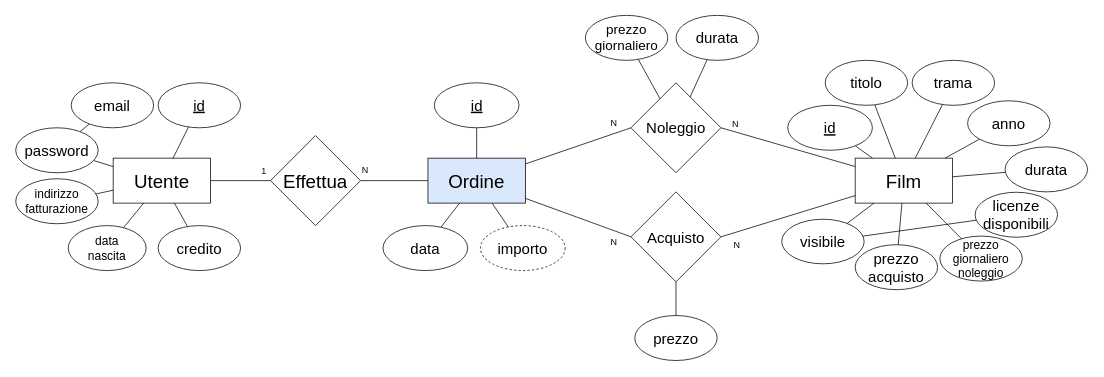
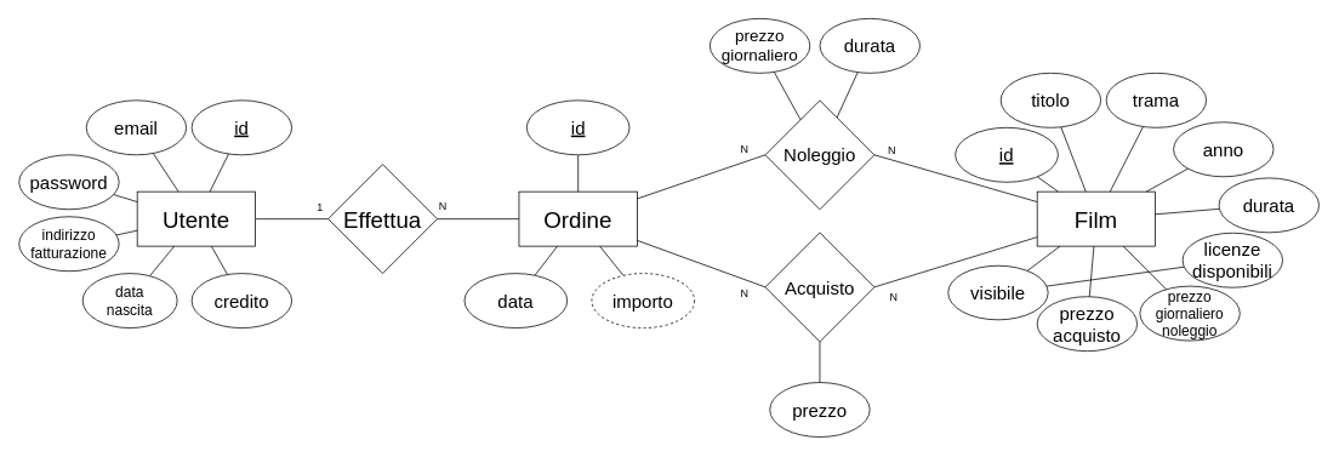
  <mxCell id="0" />
  <mxCell id="1" parent="0" />
  <mxCell id="2" style="rounded=0;orthogonalLoop=1;jettySize=auto;html=1;endArrow=none;endFill=0;entryX=0;entryY=0.5;entryDx=0;entryDy=0;" parent="1" source="4" target="7" edge="1"><mxGeometry relative="1" as="geometry"><Array as="points" /><mxPoint x="350" y="250.5" as="targetPoint" /></mxGeometry></mxCell>
  <mxCell id="3" value="1" style="edgeLabel;html=1;align=center;verticalAlign=middle;resizable=0;points=[];dashed=0;strokeColor=default;fontFamily=Helvetica;fontSize=12;fontColor=default;labelBackgroundColor=none;fillColor=default;" parent="2" vertex="1" connectable="0"><mxGeometry x="-0.625" y="1" relative="1" as="geometry"><mxPoint x="55" y="-12" as="offset" /></mxGeometry></mxCell>
  <mxCell id="4" value="&lt;font style=&quot;font-size: 25px;&quot;&gt;Utente&lt;/font&gt;" style="html=1;dashed=0;whiteSpace=wrap;labelBackgroundColor=none;" parent="1" vertex="1"><mxGeometry x="150" y="210.5" width="130" height="60" as="geometry" /></mxCell>
  <mxCell id="5" style="edgeStyle=none;rounded=0;orthogonalLoop=1;jettySize=auto;html=1;strokeColor=default;align=center;verticalAlign=middle;fontFamily=Helvetica;fontSize=12;fontColor=default;labelBackgroundColor=none;endArrow=none;endFill=0;exitX=1;exitY=0.5;exitDx=0;exitDy=0;" parent="1" source="7" target="31" edge="1"><mxGeometry relative="1" as="geometry"><mxPoint x="500" y="260.5" as="sourcePoint" /></mxGeometry></mxCell>
  <mxCell id="6" value="N" style="edgeLabel;html=1;align=center;verticalAlign=middle;resizable=0;points=[];dashed=0;strokeColor=default;fontFamily=Helvetica;fontSize=12;fontColor=default;labelBackgroundColor=none;fillColor=default;" parent="5" vertex="1" connectable="0"><mxGeometry x="0.503" y="-1" relative="1" as="geometry"><mxPoint x="-63" y="-15" as="offset" /></mxGeometry></mxCell>
  <mxCell id="7" value="&lt;font style=&quot;font-size: 25px;&quot;&gt;Effettua&lt;/font&gt;" style="shape=rhombus;html=1;dashed=0;whiteSpace=wrap;perimeter=rhombusPerimeter;" parent="1" vertex="1"><mxGeometry x="360" y="180.5" width="120" height="120" as="geometry" /></mxCell>
  <mxCell id="8" style="edgeStyle=none;rounded=0;orthogonalLoop=1;jettySize=auto;html=1;strokeColor=default;align=center;verticalAlign=middle;fontFamily=Helvetica;fontSize=12;fontColor=default;labelBackgroundColor=none;endArrow=none;endFill=0;entryX=1;entryY=0.5;entryDx=0;entryDy=0;" parent="1" source="10" target="34" edge="1"><mxGeometry relative="1" as="geometry"><mxPoint x="1063.22" y="51.5" as="targetPoint" /></mxGeometry></mxCell>
  <mxCell id="9" value="N" style="edgeLabel;html=1;align=center;verticalAlign=middle;resizable=0;points=[];dashed=0;strokeColor=default;fontFamily=Helvetica;fontSize=12;fontColor=default;labelBackgroundColor=none;fillColor=default;" parent="8" vertex="1" connectable="0"><mxGeometry x="0.716" y="-2" relative="1" as="geometry"><mxPoint x="-7" y="-10" as="offset" /></mxGeometry></mxCell>
  <mxCell id="10" value="&lt;font style=&quot;font-size: 25px;&quot;&gt;Film&lt;/font&gt;" style="html=1;dashed=0;whiteSpace=wrap;labelBackgroundColor=none;" parent="1" vertex="1"><mxGeometry x="1140" y="210.5" width="130" height="60" as="geometry" /></mxCell>
- <mxCell id="11" style="rounded=0;orthogonalLoop=1;jettySize=auto;html=1;strokeColor=default;align=center;verticalAlign=middle;fontFamily=Helvetica;fontSize=12;fontColor=default;labelBackgroundColor=none;endArrow=none;endFill=0;" parent="1" source="12" target="14" edge="1"><mxGeometry relative="1" as="geometry" /></mxCell>
+ <mxCell id="11" style="rounded=0;orthogonalLoop=1;jettySize=auto;html=1;strokeColor=default;align=center;verticalAlign=middle;fontFamily=Helvetica;fontSize=12;fontColor=default;labelBackgroundColor=none;endArrow=none;endFill=0;" parent="1" source="12" target="4" edge="1"><mxGeometry relative="1" as="geometry" /></mxCell>
  <mxCell id="12" value="&lt;span style=&quot;font-size: 20px;&quot;&gt;email&lt;/span&gt;" style="ellipse;whiteSpace=wrap;html=1;align=center;dashed=0;strokeColor=default;verticalAlign=middle;fontFamily=Helvetica;fontSize=12;fontColor=default;fillColor=default;" parent="1" vertex="1"><mxGeometry x="94" y="110" width="110" height="60" as="geometry" /></mxCell>
  <mxCell id="13" style="rounded=0;orthogonalLoop=1;jettySize=auto;html=1;strokeColor=default;align=center;verticalAlign=middle;fontFamily=Helvetica;fontSize=12;fontColor=default;labelBackgroundColor=none;endArrow=none;endFill=0;" parent="1" source="14" target="4" edge="1"><mxGeometry relative="1" as="geometry" /></mxCell>
  <mxCell id="14" value="&lt;font style=&quot;font-size: 20px;&quot;&gt;password&lt;/font&gt;" style="ellipse;whiteSpace=wrap;html=1;align=center;dashed=0;strokeColor=default;verticalAlign=middle;fontFamily=Helvetica;fontSize=12;fontColor=default;fillColor=default;" parent="1" vertex="1"><mxGeometry x="20" y="170" width="110" height="60" as="geometry" /></mxCell>
  <mxCell id="15" style="rounded=0;orthogonalLoop=1;jettySize=auto;html=1;strokeColor=default;align=center;verticalAlign=middle;fontFamily=Helvetica;fontSize=12;fontColor=default;labelBackgroundColor=none;endArrow=none;endFill=0;" parent="1" source="16" target="4" edge="1"><mxGeometry relative="1" as="geometry" /></mxCell>
  <mxCell id="16" value="&lt;font style=&quot;font-size: 16px;&quot;&gt;indirizzo&lt;/font&gt;&lt;div style=&quot;font-size: 16px;&quot;&gt;&lt;font style=&quot;font-size: 16px;&quot;&gt;fatturazione&lt;/font&gt;&lt;/div&gt;" style="ellipse;whiteSpace=wrap;html=1;align=center;dashed=0;strokeColor=default;verticalAlign=middle;fontFamily=Helvetica;fontSize=12;fontColor=default;fillColor=default;" parent="1" vertex="1"><mxGeometry x="20" y="238" width="110" height="60" as="geometry" /></mxCell>
  <mxCell id="17" style="edgeStyle=none;rounded=0;orthogonalLoop=1;jettySize=auto;html=1;strokeColor=default;align=center;verticalAlign=middle;fontFamily=Helvetica;fontSize=12;fontColor=default;labelBackgroundColor=none;endArrow=none;endFill=0;" parent="1" source="18" target="4" edge="1"><mxGeometry relative="1" as="geometry" /></mxCell>
  <mxCell id="18" value="&lt;span style=&quot;font-size: 20px;&quot;&gt;&lt;u&gt;id&lt;/u&gt;&lt;/span&gt;" style="ellipse;whiteSpace=wrap;html=1;align=center;dashed=0;strokeColor=default;verticalAlign=middle;fontFamily=Helvetica;fontSize=12;fontColor=default;fillColor=default;" parent="1" vertex="1"><mxGeometry x="210" y="110" width="110" height="60" as="geometry" /></mxCell>
  <mxCell id="19" style="edgeStyle=none;rounded=0;orthogonalLoop=1;jettySize=auto;html=1;strokeColor=default;align=center;verticalAlign=middle;fontFamily=Helvetica;fontSize=12;fontColor=default;labelBackgroundColor=none;endArrow=none;endFill=0;" parent="1" source="20" target="4" edge="1"><mxGeometry relative="1" as="geometry" /></mxCell>
  <mxCell id="20" value="&lt;span style=&quot;font-size: 16px;&quot;&gt;data&lt;/span&gt;&lt;div&gt;&lt;span style=&quot;font-size: 16px;&quot;&gt;nascita&lt;/span&gt;&lt;/div&gt;" style="ellipse;whiteSpace=wrap;html=1;align=center;dashed=0;strokeColor=default;verticalAlign=middle;fontFamily=Helvetica;fontSize=12;fontColor=default;fillColor=default;" parent="1" vertex="1"><mxGeometry x="90" y="300.5" width="104" height="60" as="geometry" /></mxCell>
  <mxCell id="21" style="edgeStyle=none;rounded=0;orthogonalLoop=1;jettySize=auto;html=1;strokeColor=default;align=center;verticalAlign=middle;fontFamily=Helvetica;fontSize=12;fontColor=default;labelBackgroundColor=none;endArrow=none;endFill=0;" parent="1" source="22" target="10" edge="1"><mxGeometry relative="1" as="geometry"><mxPoint x="1154.167" y="230" as="targetPoint" /></mxGeometry></mxCell>
  <mxCell id="22" value="&lt;span style=&quot;font-size: 20px;&quot;&gt;&lt;u&gt;id&lt;/u&gt;&lt;/span&gt;" style="ellipse;whiteSpace=wrap;html=1;align=center;dashed=0;strokeColor=default;verticalAlign=middle;fontFamily=Helvetica;fontSize=12;fontColor=default;fillColor=default;" parent="1" vertex="1"><mxGeometry x="1050" y="140" width="113" height="60" as="geometry" /></mxCell>
  <mxCell id="23" style="edgeStyle=none;rounded=0;orthogonalLoop=1;jettySize=auto;html=1;strokeColor=default;align=center;verticalAlign=middle;fontFamily=Helvetica;fontSize=12;fontColor=default;labelBackgroundColor=none;endArrow=none;endFill=0;" parent="1" source="24" target="10" edge="1"><mxGeometry relative="1" as="geometry"><mxPoint x="1185" y="230" as="targetPoint" /></mxGeometry></mxCell>
  <mxCell id="24" value="&lt;font style=&quot;font-size: 20px;&quot;&gt;titolo&lt;/font&gt;" style="ellipse;whiteSpace=wrap;html=1;align=center;dashed=0;strokeColor=default;verticalAlign=middle;fontFamily=Helvetica;fontSize=12;fontColor=default;fillColor=default;" parent="1" vertex="1"><mxGeometry x="1100" y="80" width="110" height="60" as="geometry" /></mxCell>
  <mxCell id="25" style="edgeStyle=none;rounded=0;orthogonalLoop=1;jettySize=auto;html=1;strokeColor=default;align=center;verticalAlign=middle;fontFamily=Helvetica;fontSize=12;fontColor=default;labelBackgroundColor=none;endArrow=none;endFill=0;" parent="1" source="26" target="10" edge="1"><mxGeometry relative="1" as="geometry"><mxPoint x="1206.529" y="230" as="targetPoint" /></mxGeometry></mxCell>
  <mxCell id="26" value="&lt;font style=&quot;font-size: 20px;&quot;&gt;trama&lt;/font&gt;" style="ellipse;whiteSpace=wrap;html=1;align=center;dashed=0;strokeColor=default;verticalAlign=middle;fontFamily=Helvetica;fontSize=12;fontColor=default;fillColor=default;" parent="1" vertex="1"><mxGeometry x="1216" y="80" width="110" height="60" as="geometry" /></mxCell>
  <mxCell id="27" style="edgeStyle=none;rounded=0;orthogonalLoop=1;jettySize=auto;html=1;strokeColor=default;align=center;verticalAlign=middle;fontFamily=Helvetica;fontSize=12;fontColor=default;labelBackgroundColor=none;endArrow=none;endFill=0;" parent="1" source="28" target="10" edge="1"><mxGeometry relative="1" as="geometry"><mxPoint x="1256.333" y="230" as="targetPoint" /></mxGeometry></mxCell>
  <mxCell id="28" value="&lt;font style=&quot;font-size: 20px;&quot;&gt;anno&lt;/font&gt;" style="ellipse;whiteSpace=wrap;html=1;align=center;dashed=0;strokeColor=default;verticalAlign=middle;fontFamily=Helvetica;fontSize=12;fontColor=default;fillColor=default;" parent="1" vertex="1"><mxGeometry x="1290" y="134" width="110" height="60" as="geometry" /></mxCell>
  <mxCell id="29" style="edgeStyle=none;rounded=0;orthogonalLoop=1;jettySize=auto;html=1;strokeColor=default;align=center;verticalAlign=middle;fontFamily=Helvetica;fontSize=12;fontColor=default;labelBackgroundColor=none;endArrow=none;endFill=0;" parent="1" source="30" target="10" edge="1"><mxGeometry relative="1" as="geometry"><mxPoint x="1229.25" y="230" as="targetPoint" /></mxGeometry></mxCell>
  <mxCell id="30" value="&lt;font style=&quot;font-size: 20px;&quot;&gt;durata&lt;/font&gt;" style="ellipse;whiteSpace=wrap;html=1;align=center;dashed=0;strokeColor=default;verticalAlign=middle;fontFamily=Helvetica;fontSize=12;fontColor=default;fillColor=default;" parent="1" vertex="1"><mxGeometry x="1340" y="195.5" width="110" height="60" as="geometry" /></mxCell>
- <mxCell id="31" value="&lt;font style=&quot;font-size: 25px;&quot;&gt;Ordine&lt;/font&gt;" style="html=1;dashed=0;whiteSpace=wrap;labelBackgroundColor=none;fillColor=#dae8fc;" parent="1" vertex="1"><mxGeometry x="570" y="210.5" width="130" height="60" as="geometry" /></mxCell>
+ <mxCell id="31" value="&lt;font style=&quot;font-size: 25px;&quot;&gt;Ordine&lt;/font&gt;" style="html=1;dashed=0;whiteSpace=wrap;labelBackgroundColor=none;" parent="1" vertex="1"><mxGeometry x="570" y="210.5" width="130" height="60" as="geometry" /></mxCell>
  <mxCell id="32" style="edgeStyle=none;rounded=0;orthogonalLoop=1;jettySize=auto;html=1;strokeColor=default;align=center;verticalAlign=middle;fontFamily=Helvetica;fontSize=12;fontColor=default;labelBackgroundColor=none;endArrow=none;endFill=0;exitX=0;exitY=0.5;exitDx=0;exitDy=0;" parent="1" source="34" target="31" edge="1"><mxGeometry relative="1" as="geometry" /></mxCell>
  <mxCell id="33" value="N" style="edgeLabel;html=1;align=center;verticalAlign=middle;resizable=0;points=[];dashed=0;strokeColor=default;fontFamily=Helvetica;fontSize=12;fontColor=default;labelBackgroundColor=none;fillColor=default;" parent="32" vertex="1" connectable="0"><mxGeometry x="-0.782" relative="1" as="geometry"><mxPoint x="-8" y="-12" as="offset" /></mxGeometry></mxCell>
  <mxCell id="34" value="&lt;font style=&quot;font-size: 20px;&quot;&gt;Noleggio&lt;/font&gt;" style="shape=rhombus;html=1;dashed=0;whiteSpace=wrap;perimeter=rhombusPerimeter;" parent="1" vertex="1"><mxGeometry x="840.89" y="110" width="120" height="120" as="geometry" /></mxCell>
  <mxCell id="35" style="edgeStyle=none;rounded=0;orthogonalLoop=1;jettySize=auto;html=1;strokeColor=default;align=center;verticalAlign=middle;fontFamily=Helvetica;fontSize=12;fontColor=default;labelBackgroundColor=none;endArrow=none;endFill=0;" parent="1" source="36" target="59" edge="1"><mxGeometry relative="1" as="geometry"><mxPoint x="1234" y="241" as="targetPoint" /></mxGeometry></mxCell>
  <mxCell id="36" value="&lt;div&gt;&lt;font style=&quot;font-size: 20px;&quot;&gt;licenze&lt;/font&gt;&lt;/div&gt;&lt;div&gt;&lt;font style=&quot;font-size: 20px;&quot;&gt;disponibili&lt;/font&gt;&lt;/div&gt;" style="ellipse;whiteSpace=wrap;html=1;align=center;dashed=0;strokeColor=default;verticalAlign=middle;fontFamily=Helvetica;fontSize=12;fontColor=default;fillColor=default;" parent="1" vertex="1"><mxGeometry x="1300" y="256" width="110" height="60" as="geometry" /></mxCell>
  <mxCell id="37" style="edgeStyle=none;rounded=0;orthogonalLoop=1;jettySize=auto;html=1;strokeColor=default;align=center;verticalAlign=middle;fontFamily=Helvetica;fontSize=12;fontColor=default;labelBackgroundColor=none;endArrow=none;endFill=0;exitX=0;exitY=0.5;exitDx=0;exitDy=0;" parent="1" source="41" target="31" edge="1"><mxGeometry relative="1" as="geometry" /></mxCell>
  <mxCell id="38" value="N" style="edgeLabel;html=1;align=center;verticalAlign=middle;resizable=0;points=[];dashed=0;strokeColor=default;fontFamily=Helvetica;fontSize=12;fontColor=default;labelBackgroundColor=none;fillColor=default;" parent="37" vertex="1" connectable="0"><mxGeometry x="-0.811" relative="1" as="geometry"><mxPoint x="-10" y="12" as="offset" /></mxGeometry></mxCell>
  <mxCell id="39" style="edgeStyle=none;rounded=0;orthogonalLoop=1;jettySize=auto;html=1;strokeColor=default;align=center;verticalAlign=middle;fontFamily=Helvetica;fontSize=12;fontColor=default;labelBackgroundColor=none;endArrow=none;endFill=0;exitX=1;exitY=0.5;exitDx=0;exitDy=0;" parent="1" source="41" target="10" edge="1"><mxGeometry relative="1" as="geometry" /></mxCell>
  <mxCell id="40" value="N" style="edgeLabel;html=1;align=center;verticalAlign=middle;resizable=0;points=[];dashed=0;strokeColor=default;fontFamily=Helvetica;fontSize=12;fontColor=default;labelBackgroundColor=none;fillColor=default;" parent="39" vertex="1" connectable="0"><mxGeometry x="-0.774" y="-1" relative="1" as="geometry"><mxPoint y="16" as="offset" /></mxGeometry></mxCell>
  <mxCell id="41" value="&lt;span style=&quot;font-size: 20px;&quot;&gt;Acquisto&lt;/span&gt;" style="shape=rhombus;html=1;dashed=0;whiteSpace=wrap;perimeter=rhombusPerimeter;" parent="1" vertex="1"><mxGeometry x="840.89" y="255.5" width="120" height="120" as="geometry" /></mxCell>
  <mxCell id="42" style="edgeStyle=none;rounded=0;orthogonalLoop=1;jettySize=auto;html=1;strokeColor=default;align=center;verticalAlign=middle;fontFamily=Helvetica;fontSize=12;fontColor=default;labelBackgroundColor=none;endArrow=none;endFill=0;" parent="1" source="43" target="10" edge="1"><mxGeometry relative="1" as="geometry" /></mxCell>
  <mxCell id="43" value="&lt;font style=&quot;font-size: 16px;&quot;&gt;prezzo&lt;/font&gt;&lt;div style=&quot;font-size: 16px;&quot;&gt;&lt;font style=&quot;font-size: 16px;&quot;&gt;giornaliero&lt;br&gt;&lt;/font&gt;&lt;div style=&quot;&quot;&gt;&lt;font style=&quot;font-size: 16px;&quot;&gt;noleggio&lt;/font&gt;&lt;/div&gt;&lt;/div&gt;" style="ellipse;whiteSpace=wrap;html=1;align=center;dashed=0;strokeColor=default;verticalAlign=middle;fontFamily=Helvetica;fontSize=12;fontColor=default;fillColor=default;" parent="1" vertex="1"><mxGeometry x="1253" y="314.5" width="110" height="60" as="geometry" /></mxCell>
  <mxCell id="44" style="edgeStyle=none;rounded=0;orthogonalLoop=1;jettySize=auto;html=1;strokeColor=default;align=center;verticalAlign=middle;fontFamily=Helvetica;fontSize=12;fontColor=default;labelBackgroundColor=none;endArrow=none;endFill=0;" parent="1" source="45" target="10" edge="1"><mxGeometry relative="1" as="geometry" /></mxCell>
  <mxCell id="45" value="&lt;div&gt;&lt;span style=&quot;font-size: 20px; background-color: initial;&quot;&gt;prezzo&lt;/span&gt;&lt;br&gt;&lt;/div&gt;&lt;div&gt;&lt;span style=&quot;font-size: 20px; background-color: initial;&quot;&gt;acquisto&lt;/span&gt;&lt;/div&gt;" style="ellipse;whiteSpace=wrap;html=1;align=center;dashed=0;strokeColor=default;verticalAlign=middle;fontFamily=Helvetica;fontSize=12;fontColor=default;fillColor=default;" parent="1" vertex="1"><mxGeometry x="1140" y="326" width="110" height="60" as="geometry" /></mxCell>
  <mxCell id="46" style="edgeStyle=none;rounded=0;orthogonalLoop=1;jettySize=auto;html=1;strokeColor=default;align=center;verticalAlign=middle;fontFamily=Helvetica;fontSize=12;fontColor=default;labelBackgroundColor=none;endArrow=none;endFill=0;" parent="1" source="47" target="34" edge="1"><mxGeometry relative="1" as="geometry"><mxPoint x="1007.65" y="49.066" as="sourcePoint" /></mxGeometry></mxCell>
  <mxCell id="47" value="&lt;div&gt;&lt;span style=&quot;background-color: initial; font-size: 20px;&quot;&gt;durata&lt;/span&gt;&lt;br&gt;&lt;/div&gt;" style="ellipse;whiteSpace=wrap;html=1;align=center;dashed=0;strokeColor=default;verticalAlign=middle;fontFamily=Helvetica;fontSize=12;fontColor=default;fillColor=default;" parent="1" vertex="1"><mxGeometry x="901" y="20" width="110" height="60" as="geometry" /></mxCell>
  <mxCell id="48" style="edgeStyle=none;rounded=0;orthogonalLoop=1;jettySize=auto;html=1;strokeColor=default;align=center;verticalAlign=middle;fontFamily=Helvetica;fontSize=12;fontColor=default;labelBackgroundColor=none;endArrow=none;endFill=0;" parent="1" source="49" target="31" edge="1"><mxGeometry relative="1" as="geometry" /></mxCell>
  <mxCell id="49" value="&lt;span style=&quot;font-size: 20px;&quot;&gt;&lt;u&gt;id&lt;/u&gt;&lt;/span&gt;" style="ellipse;whiteSpace=wrap;html=1;align=center;dashed=0;strokeColor=default;verticalAlign=middle;fontFamily=Helvetica;fontSize=12;fontColor=default;fillColor=default;" parent="1" vertex="1"><mxGeometry x="578.5" y="110" width="113" height="60" as="geometry" /></mxCell>
  <mxCell id="50" style="edgeStyle=none;rounded=0;orthogonalLoop=1;jettySize=auto;html=1;strokeColor=default;align=center;verticalAlign=middle;fontFamily=Helvetica;fontSize=12;fontColor=default;labelBackgroundColor=none;endArrow=none;endFill=0;" parent="1" source="51" target="31" edge="1"><mxGeometry relative="1" as="geometry" /></mxCell>
  <mxCell id="51" value="&lt;span style=&quot;font-size: 20px;&quot;&gt;data&lt;/span&gt;" style="ellipse;whiteSpace=wrap;html=1;align=center;dashed=0;strokeColor=default;verticalAlign=middle;fontFamily=Helvetica;fontSize=12;fontColor=default;fillColor=default;" parent="1" vertex="1"><mxGeometry x="510" y="300.5" width="113" height="60" as="geometry" /></mxCell>
  <mxCell id="52" style="edgeStyle=none;rounded=0;orthogonalLoop=1;jettySize=auto;html=1;strokeColor=default;align=center;verticalAlign=middle;fontFamily=Helvetica;fontSize=12;fontColor=default;labelBackgroundColor=none;endArrow=none;endFill=0;" parent="1" source="53" target="31" edge="1"><mxGeometry relative="1" as="geometry" /></mxCell>
- <mxCell id="53" value="&lt;span style=&quot;font-size: 20px;&quot;&gt;importo&lt;/span&gt;" style="ellipse;whiteSpace=wrap;html=1;align=center;dashed=1;strokeColor=default;verticalAlign=middle;fontFamily=Helvetica;fontSize=12;fontColor=default;fillColor=default;" parent="1" vertex="1"><mxGeometry x="640" y="300.5" width="113" height="60" as="geometry" /></mxCell>
+ <mxCell id="53" value="&lt;span style=&quot;font-size: 20px;&quot;&gt;importo&lt;/span&gt;" style="ellipse;whiteSpace=wrap;html=1;align=center;dashed=1;strokeColor=default;verticalAlign=middle;fontFamily=Helvetica;fontSize=12;fontColor=default;fillColor=default;" parent="1" vertex="1"><mxGeometry x="650" y="300.5" width="113" height="60" as="geometry" /></mxCell>
  <mxCell id="54" style="edgeStyle=none;rounded=0;orthogonalLoop=1;jettySize=auto;html=1;strokeColor=default;align=center;verticalAlign=middle;fontFamily=Helvetica;fontSize=12;fontColor=default;labelBackgroundColor=none;endArrow=none;endFill=0;" parent="1" source="55" target="34" edge="1"><mxGeometry relative="1" as="geometry"><mxPoint x="971.009" y="96.512" as="sourcePoint" /></mxGeometry></mxCell>
  <mxCell id="55" value="&lt;div style=&quot;font-size: 18px;&quot;&gt;&lt;font style=&quot;font-size: 18px;&quot;&gt;prezzo&lt;/font&gt;&lt;/div&gt;&lt;div style=&quot;font-size: 18px;&quot;&gt;&lt;font style=&quot;font-size: 18px;&quot;&gt;giornaliero&lt;/font&gt;&lt;/div&gt;" style="ellipse;whiteSpace=wrap;html=1;align=center;dashed=0;strokeColor=default;verticalAlign=middle;fontFamily=Helvetica;fontSize=12;fontColor=default;fillColor=default;" parent="1" vertex="1"><mxGeometry x="780" y="20" width="110" height="60" as="geometry" /></mxCell>
  <mxCell id="56" style="edgeStyle=none;rounded=0;orthogonalLoop=1;jettySize=auto;html=1;strokeColor=default;align=center;verticalAlign=middle;fontFamily=Helvetica;fontSize=12;fontColor=default;labelBackgroundColor=none;endArrow=none;endFill=0;" parent="1" source="57" target="41" edge="1"><mxGeometry relative="1" as="geometry" /></mxCell>
  <mxCell id="57" value="&lt;div&gt;&lt;span style=&quot;font-size: 20px;&quot;&gt;prezzo&lt;/span&gt;&lt;/div&gt;" style="ellipse;whiteSpace=wrap;html=1;align=center;dashed=0;strokeColor=default;verticalAlign=middle;fontFamily=Helvetica;fontSize=12;fontColor=default;fillColor=default;" parent="1" vertex="1"><mxGeometry x="845.89" y="420.5" width="110" height="60" as="geometry" /></mxCell>
  <mxCell id="58" style="rounded=0;orthogonalLoop=1;jettySize=auto;html=1;endArrow=none;endFill=0;" edge="1" parent="1" source="59" target="10"><mxGeometry relative="1" as="geometry" /></mxCell>
  <mxCell id="59" value="&lt;div&gt;&lt;span style=&quot;font-size: 20px;&quot;&gt;visibile&lt;/span&gt;&lt;/div&gt;" style="ellipse;whiteSpace=wrap;html=1;align=center;dashed=0;strokeColor=default;verticalAlign=middle;fontFamily=Helvetica;fontSize=12;fontColor=default;fillColor=default;" vertex="1" parent="1"><mxGeometry x="1042" y="292" width="110" height="59.5" as="geometry" /></mxCell>
  <mxCell id="60" style="rounded=0;orthogonalLoop=1;jettySize=auto;html=1;endArrow=none;endFill=0;" edge="1" parent="1" source="61" target="4"><mxGeometry relative="1" as="geometry" /></mxCell>
  <mxCell id="61" value="&lt;span style=&quot;font-size: 20px;&quot;&gt;credito&lt;/span&gt;" style="ellipse;whiteSpace=wrap;html=1;align=center;dashed=0;strokeColor=default;verticalAlign=middle;fontFamily=Helvetica;fontSize=12;fontColor=default;fillColor=default;" vertex="1" parent="1"><mxGeometry x="210" y="300.5" width="110" height="60" as="geometry" /></mxCell>
